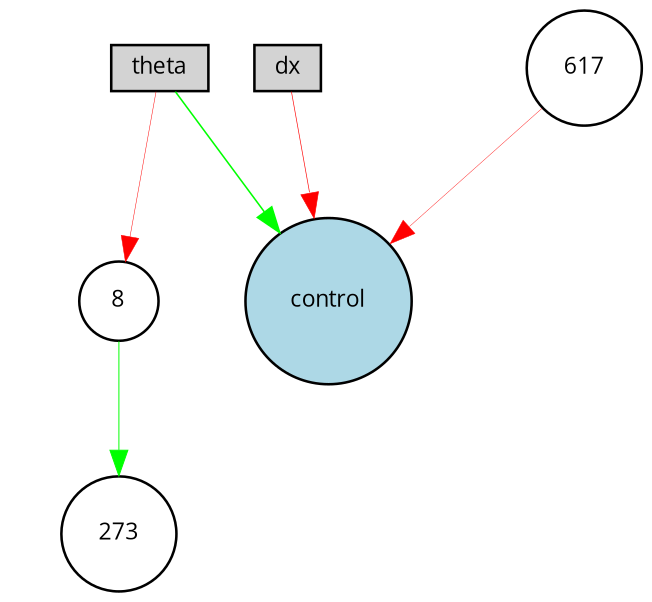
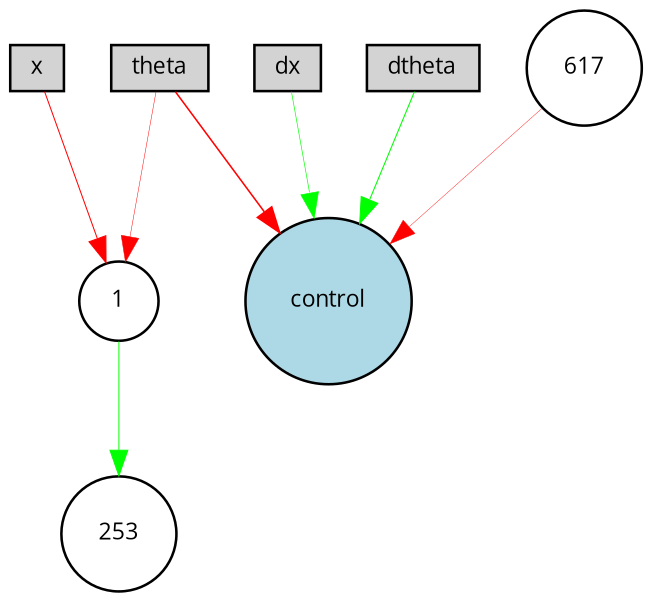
  digraph {
    fontname="Open Sans"
    node [fillcolor=lightgray fontname="Open Sans" fontsize=9 shape=box style=filled]
    edge [color=green fontname="Open Sans" style=solid]
-   1 [height=0.2 shape=circle width=0.2 label=8 fillcolor="" style=""]
-   273 [height=0.2 shape=circle width=0.2 fillcolor="" style=""]
+   x [height=0.2 width=0.2]
+   1 [height=0.2 shape=circle width=0.2 fillcolor="" style=""]
+   273 [height=0.2 shape=circle width=0.2 label=253 fillcolor="" style=""]
    dx [height=0.2 width=0.2]
    control [fillcolor=lightblue height=0.2 shape=circle width=0.2]
    theta [height=0.2 width=0.2]
+   dtheta [height=0.2 width=0.2]
    n8 [fillcolor=white height=0.2 label=617 shape=circle width=0.2]
+   x -> 1 [color=red penwidth=0.39809265008325045]
    1 -> 273 [penwidth=0.3819226925115933]
-   dx -> control [color=red penwidth=0.2553669940269202]
+   dx -> control [penwidth=0.2553669940269202]
    theta -> 1 [color=red penwidth=0.18568349025755362]
-   theta -> control [penwidth=0.6093192274809428]
+   theta -> control [color=red penwidth=0.6093192274809428]
+   dtheta -> control [penwidth=0.4171654279620778]
    n8 -> control [color=red penwidth=0.15517445113731732]
  }
